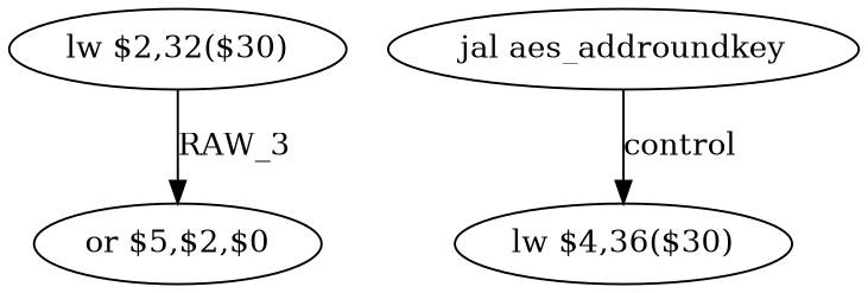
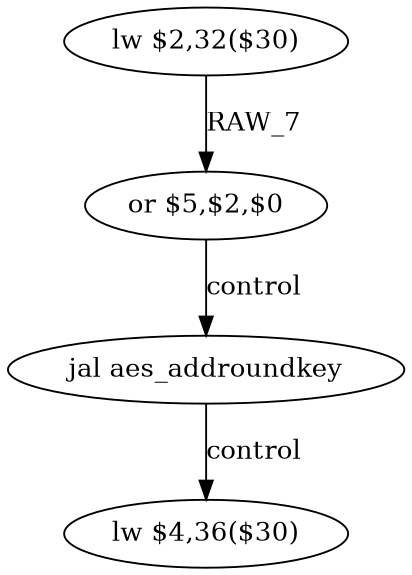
  digraph {
    node [shape=ellipse]
    n1 [label="lw $2,32($30)"]
    n2 [label="or $5,$2,$0"]
    n3 [label="jal aes_addroundkey"]
    n4 [label="lw $4,36($30)"]
-   n1 -> n2 [label=RAW_3]
+   n1 -> n2 [label=RAW_7]
+   n2 -> n3 [label=control]
    n3 -> n4 [label=control]
  }
